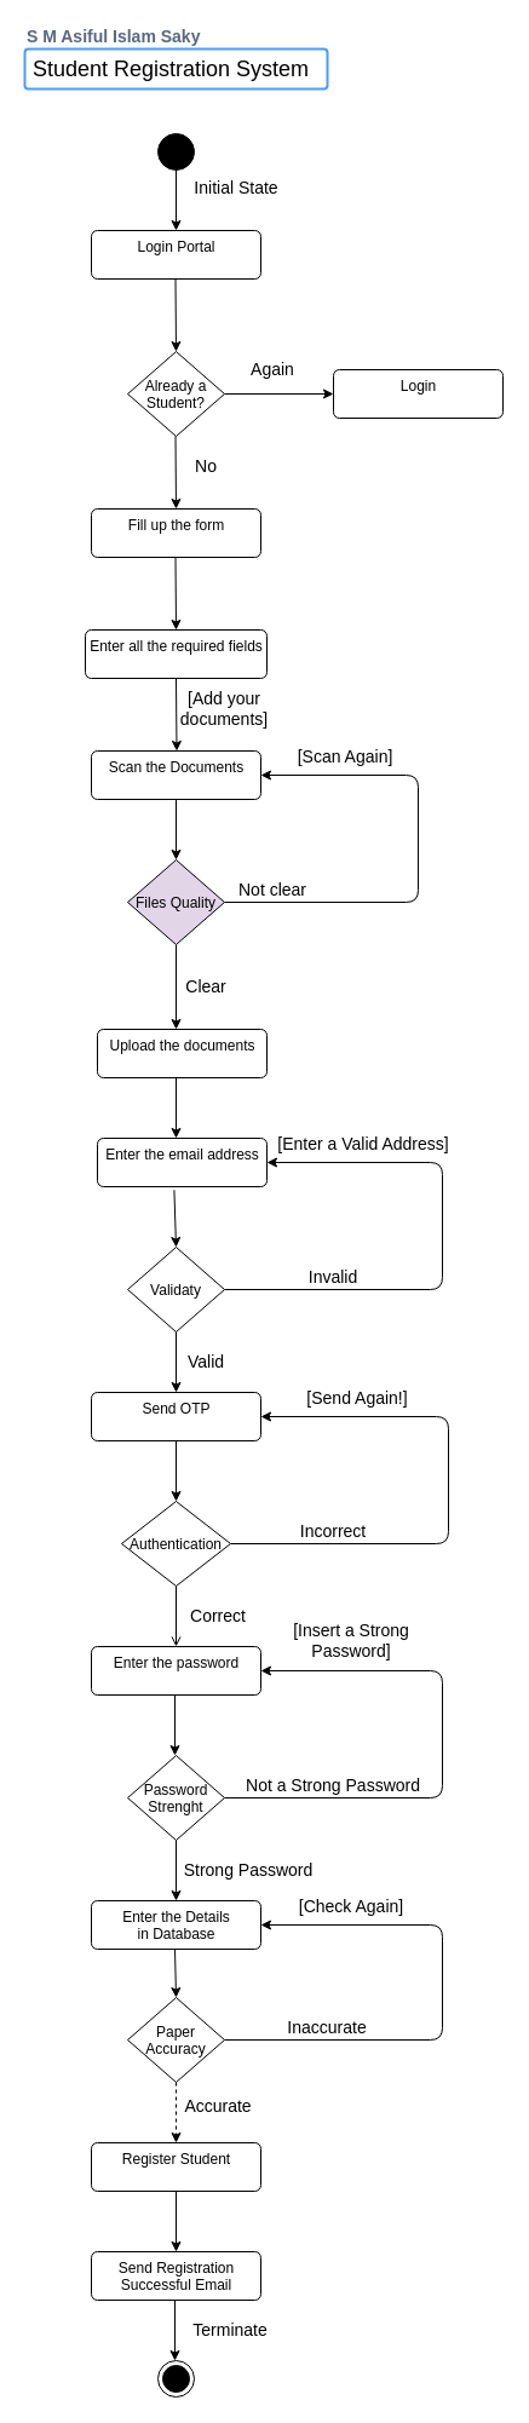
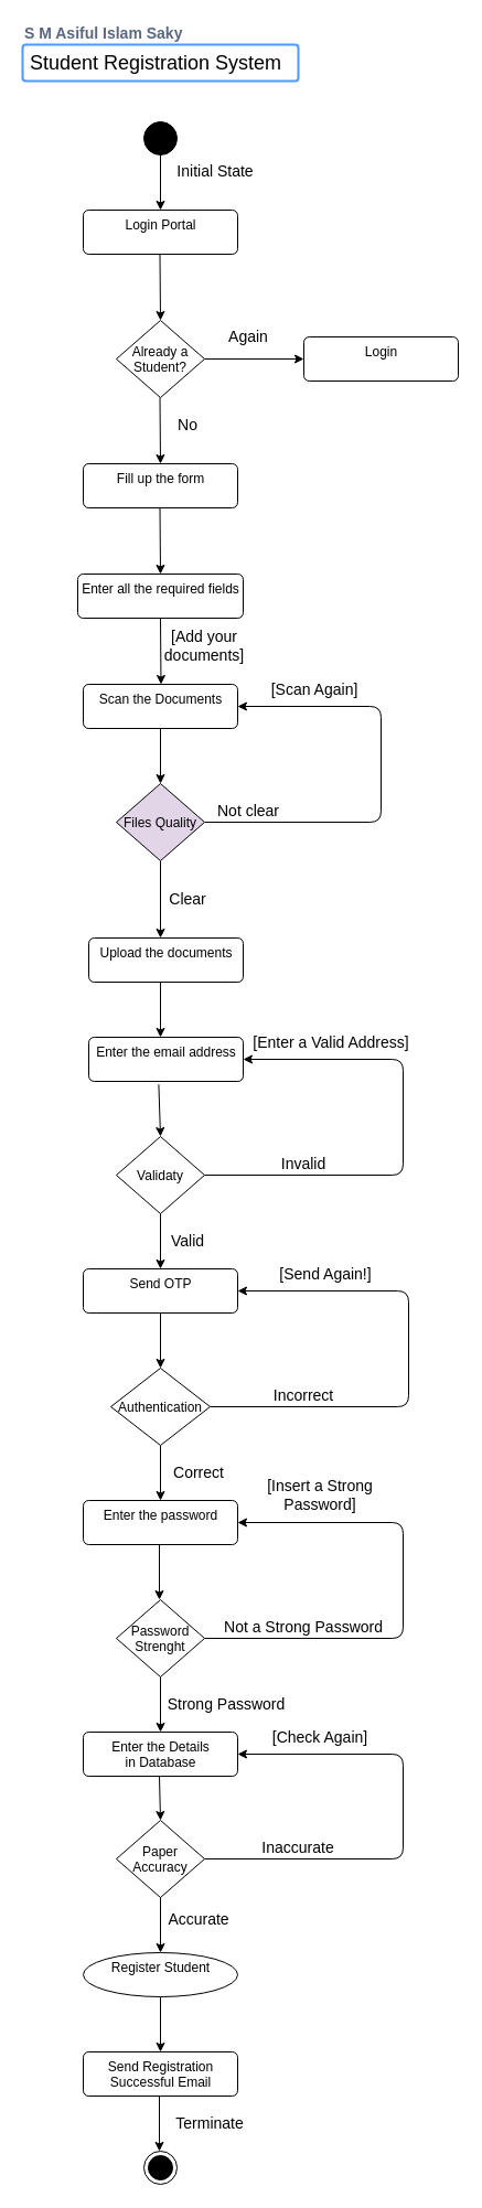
  <mxCell id="0" />
  <mxCell id="1" parent="0" />
  <mxCell id="2" value="Already a &#10;Student?" style="rhombus;" parent="1" vertex="1"><mxGeometry x="105" y="290" width="80" height="70" as="geometry" /></mxCell>
  <mxCell id="3" value="Scan the Documents" style="html=1;align=center;verticalAlign=top;rounded=1;absoluteArcSize=1;arcSize=10;dashed=0;" parent="1" vertex="1"><mxGeometry x="75" y="620" width="140" height="40" as="geometry" /></mxCell>
  <mxCell id="4" value="Enter the Details &lt;br&gt;in Database" style="html=1;align=center;verticalAlign=top;rounded=1;absoluteArcSize=1;arcSize=10;dashed=0;" parent="1" vertex="1"><mxGeometry x="75" y="1570" width="140" height="40" as="geometry" /></mxCell>
  <mxCell id="5" value="Login" style="html=1;align=center;verticalAlign=top;rounded=1;absoluteArcSize=1;arcSize=10;dashed=0;" parent="1" vertex="1"><mxGeometry x="275" y="305" width="140" height="40" as="geometry" /></mxCell>
  <mxCell id="6" value="Upload the documents" style="html=1;align=center;verticalAlign=top;rounded=1;absoluteArcSize=1;arcSize=10;dashed=0;" parent="1" vertex="1"><mxGeometry x="80" y="850" width="140" height="40" as="geometry" /></mxCell>
  <mxCell id="7" value="Enter the email address" style="html=1;align=center;verticalAlign=top;rounded=1;absoluteArcSize=1;arcSize=10;dashed=0;" parent="1" vertex="1"><mxGeometry x="80" y="940" width="140" height="40" as="geometry" /></mxCell>
  <mxCell id="8" value="Fill up the form" style="html=1;align=center;verticalAlign=top;rounded=1;absoluteArcSize=1;arcSize=10;dashed=0;" parent="1" vertex="1"><mxGeometry x="75" y="420" width="140" height="40" as="geometry" /></mxCell>
  <mxCell id="9" value="Enter all the required fields" style="html=1;align=center;verticalAlign=top;rounded=1;absoluteArcSize=1;arcSize=10;dashed=0;" parent="1" vertex="1"><mxGeometry x="70" y="520" width="150" height="40" as="geometry" /></mxCell>
  <mxCell id="10" value="Login Portal" style="html=1;align=center;verticalAlign=top;rounded=1;absoluteArcSize=1;arcSize=10;dashed=0;" parent="1" vertex="1"><mxGeometry x="75" y="190" width="140" height="40" as="geometry" /></mxCell>
  <mxCell id="11" value="" style="ellipse;fillColor=strokeColor;" parent="1" vertex="1"><mxGeometry x="130" y="110" width="30" height="30" as="geometry" /></mxCell>
  <mxCell id="12" value="" style="ellipse;html=1;shape=endState;fillColor=strokeColor;" parent="1" vertex="1"><mxGeometry x="130" y="1950" width="30" height="30" as="geometry" /></mxCell>
  <mxCell id="13" value="" style="endArrow=classic;html=1;entryX=0.5;entryY=0;entryDx=0;entryDy=0;" parent="1" edge="1" target="10"><mxGeometry width="50" height="50" relative="1" as="geometry"><mxPoint x="145" y="130" as="sourcePoint" /><mxPoint x="155" y="190" as="targetPoint" /></mxGeometry></mxCell>
  <mxCell id="14" value="" style="endArrow=classic;html=1;exitX=0.5;exitY=1;exitDx=0;exitDy=0;entryX=0.5;entryY=0;entryDx=0;entryDy=0;" parent="1" edge="1" target="19" source="3"><mxGeometry width="50" height="50" relative="1" as="geometry"><mxPoint x="375" y="740" as="sourcePoint" /><mxPoint x="425" y="690" as="targetPoint" /></mxGeometry></mxCell>
  <mxCell id="15" value="" style="endArrow=classic;html=1;exitX=1;exitY=0.5;exitDx=0;exitDy=0;" parent="1" edge="1" source="19"><mxGeometry width="50" height="50" relative="1" as="geometry"><mxPoint x="185" y="750" as="sourcePoint" /><mxPoint x="215" y="640" as="targetPoint" /><Array as="points"><mxPoint x="345" y="745" /><mxPoint x="345" y="640" /></Array></mxGeometry></mxCell>
- <mxCell id="16" value="" style="endArrow=open;html=1;entryX=0.5;entryY=0;entryDx=0;entryDy=0;exitX=0.5;exitY=1;exitDx=0;exitDy=0;" parent="1" edge="1" target="44" source="43"><mxGeometry width="50" height="50" relative="1" as="geometry"><mxPoint x="35" y="1320" as="sourcePoint" /><mxPoint x="85" y="1270" as="targetPoint" /></mxGeometry></mxCell>
+ <mxCell id="16" value="" style="endArrow=classic;html=1;entryX=0.5;entryY=0;entryDx=0;entryDy=0;exitX=0.5;exitY=1;exitDx=0;exitDy=0;" parent="1" edge="1" target="44" source="43"><mxGeometry width="50" height="50" relative="1" as="geometry"><mxPoint x="35" y="1320" as="sourcePoint" /><mxPoint x="85" y="1270" as="targetPoint" /></mxGeometry></mxCell>
  <mxCell id="17" value="" style="endArrow=classic;html=1;" parent="1" edge="1"><mxGeometry width="50" height="50" relative="1" as="geometry"><mxPoint x="145" y="890" as="sourcePoint" /><mxPoint x="145" y="940" as="targetPoint" /></mxGeometry></mxCell>
  <mxCell id="18" value="" style="endArrow=classic;html=1;exitX=0.5;exitY=1;exitDx=0;exitDy=0;" parent="1" edge="1" source="19"><mxGeometry width="50" height="50" relative="1" as="geometry"><mxPoint x="85" y="860" as="sourcePoint" /><mxPoint x="145" y="850" as="targetPoint" /></mxGeometry></mxCell>
  <mxCell id="19" value="Files Quality" style="rhombus;fillColor=#e1d5e7;" vertex="1" parent="1"><mxGeometry x="105" y="710" width="80" height="70" as="geometry" /></mxCell>
  <mxCell id="20" style="edgeStyle=none;html=1;exitX=0.5;exitY=1;exitDx=0;exitDy=0;fontSize=14;" edge="1" parent="1" source="21"><mxGeometry relative="1" as="geometry"><mxPoint x="145" y="1860" as="targetPoint" /></mxGeometry></mxCell>
- <mxCell id="21" value="Register Student" style="html=1;align=center;verticalAlign=top;rounded=1;absoluteArcSize=1;arcSize=10;dashed=0;" vertex="1" parent="1"><mxGeometry x="75" y="1770" width="140" height="40" as="geometry" /></mxCell>
+ <mxCell id="21" value="Register Student" style="ellipse;html=1;align=center;verticalAlign=top;absoluteArcSize=1;arcSize=10;dashed=0;" vertex="1" parent="1"><mxGeometry x="75" y="1770" width="140" height="40" as="geometry" /></mxCell>
  <mxCell id="22" value="Send Registration&lt;br&gt;Successful Email" style="html=1;align=center;verticalAlign=top;rounded=1;absoluteArcSize=1;arcSize=10;dashed=0;" vertex="1" parent="1"><mxGeometry x="75" y="1860" width="140" height="40" as="geometry" /></mxCell>
  <mxCell id="23" value="&lt;font style=&quot;font-size: 14px;&quot;&gt;S M Asiful Islam Saky&lt;/font&gt;" style="fillColor=none;strokeColor=none;html=1;fontSize=11;fontStyle=0;align=left;fontColor=#596780;fontStyle=1;fontSize=11" vertex="1" parent="1"><mxGeometry x="20" y="20" width="240" height="20" as="geometry" /></mxCell>
  <mxCell id="24" value="&lt;font style=&quot;font-size: 18px;&quot;&gt;Student Registration System&lt;/font&gt;" style="rounded=1;arcSize=9;align=left;spacingLeft=5;strokeColor=#4C9AFF;html=1;strokeWidth=2;fontSize=12" vertex="1" parent="1"><mxGeometry x="20" y="40" width="250" height="33" as="geometry" /></mxCell>
  <mxCell id="25" value="Initial State" style="text;html=1;strokeColor=none;fillColor=none;align=center;verticalAlign=middle;whiteSpace=wrap;rounded=0;fontSize=14;" vertex="1" parent="1"><mxGeometry x="145" y="140" width="100" height="30" as="geometry" /></mxCell>
  <mxCell id="26" value="[Scan Again]" style="text;html=1;strokeColor=none;fillColor=none;align=center;verticalAlign=middle;whiteSpace=wrap;rounded=0;fontSize=14;" vertex="1" parent="1"><mxGeometry x="235" y="610" width="100" height="30" as="geometry" /></mxCell>
  <mxCell id="27" value="" style="endArrow=classic;html=1;" edge="1" parent="1"><mxGeometry width="50" height="50" relative="1" as="geometry"><mxPoint x="144.5" y="230" as="sourcePoint" /><mxPoint x="145" y="290" as="targetPoint" /></mxGeometry></mxCell>
  <mxCell id="28" value="" style="endArrow=classic;html=1;" edge="1" parent="1"><mxGeometry width="50" height="50" relative="1" as="geometry"><mxPoint x="144.5" y="360" as="sourcePoint" /><mxPoint x="145" y="420" as="targetPoint" /></mxGeometry></mxCell>
  <mxCell id="29" value="Correct" style="text;html=1;strokeColor=none;fillColor=none;align=center;verticalAlign=middle;whiteSpace=wrap;rounded=0;fontSize=14;" vertex="1" parent="1"><mxGeometry x="130" y="1320" width="100" height="30" as="geometry" /></mxCell>
  <mxCell id="30" value="Again" style="text;html=1;strokeColor=none;fillColor=none;align=center;verticalAlign=middle;whiteSpace=wrap;rounded=0;fontSize=14;" vertex="1" parent="1"><mxGeometry x="175" y="290" width="100" height="30" as="geometry" /></mxCell>
  <mxCell id="31" value="No" style="text;html=1;strokeColor=none;fillColor=none;align=center;verticalAlign=middle;whiteSpace=wrap;rounded=0;fontSize=14;" vertex="1" parent="1"><mxGeometry x="120" y="370" width="100" height="30" as="geometry" /></mxCell>
  <mxCell id="32" value="" style="endArrow=classic;html=1;exitX=1;exitY=0.5;exitDx=0;exitDy=0;" edge="1" parent="1" source="2"><mxGeometry width="50" height="50" relative="1" as="geometry"><mxPoint x="215" y="330" as="sourcePoint" /><mxPoint x="275" y="325" as="targetPoint" /></mxGeometry></mxCell>
  <mxCell id="33" value="" style="endArrow=classic;html=1;" edge="1" parent="1"><mxGeometry width="50" height="50" relative="1" as="geometry"><mxPoint x="144.5" y="460" as="sourcePoint" /><mxPoint x="145" y="520" as="targetPoint" /></mxGeometry></mxCell>
  <mxCell id="34" value="" style="endArrow=classic;html=1;" edge="1" parent="1"><mxGeometry width="50" height="50" relative="1" as="geometry"><mxPoint x="145" y="560" as="sourcePoint" /><mxPoint x="145.5" y="620" as="targetPoint" /></mxGeometry></mxCell>
  <mxCell id="35" value="[Send Again!]" style="text;html=1;strokeColor=none;fillColor=none;align=center;verticalAlign=middle;whiteSpace=wrap;rounded=0;fontSize=14;" vertex="1" parent="1"><mxGeometry x="245" y="1140" width="100" height="30" as="geometry" /></mxCell>
  <mxCell id="36" value="Clear" style="text;html=1;strokeColor=none;fillColor=none;align=center;verticalAlign=middle;whiteSpace=wrap;rounded=0;fontSize=14;" vertex="1" parent="1"><mxGeometry x="120" y="800" width="100" height="30" as="geometry" /></mxCell>
  <mxCell id="37" value="Not clear" style="text;html=1;strokeColor=none;fillColor=none;align=center;verticalAlign=middle;whiteSpace=wrap;rounded=0;fontSize=14;" vertex="1" parent="1"><mxGeometry x="175" y="720" width="100" height="30" as="geometry" /></mxCell>
  <mxCell id="38" value="Validaty" style="rhombus;" vertex="1" parent="1"><mxGeometry x="105" y="1030" width="80" height="70" as="geometry" /></mxCell>
  <mxCell id="39" value="Send OTP" style="html=1;align=center;verticalAlign=top;rounded=1;absoluteArcSize=1;arcSize=10;dashed=0;" vertex="1" parent="1"><mxGeometry x="75" y="1150" width="140" height="40" as="geometry" /></mxCell>
  <mxCell id="40" value="" style="endArrow=classic;html=1;entryX=0.5;entryY=0;entryDx=0;entryDy=0;exitX=0.5;exitY=1;exitDx=0;exitDy=0;" edge="1" parent="1" source="39" target="43"><mxGeometry width="50" height="50" relative="1" as="geometry"><mxPoint x="35" y="1260" as="sourcePoint" /><mxPoint x="85" y="1210" as="targetPoint" /></mxGeometry></mxCell>
  <mxCell id="41" value="" style="endArrow=classic;html=1;entryX=0.5;entryY=0;entryDx=0;entryDy=0;exitX=0.5;exitY=1;exitDx=0;exitDy=0;" edge="1" parent="1" source="38" target="39"><mxGeometry width="50" height="50" relative="1" as="geometry"><mxPoint x="20" y="1120" as="sourcePoint" /><mxPoint x="70" y="1070" as="targetPoint" /></mxGeometry></mxCell>
  <mxCell id="42" value="" style="endArrow=classic;html=1;entryX=0.5;entryY=0;entryDx=0;entryDy=0;exitX=0.453;exitY=1.07;exitDx=0;exitDy=0;exitPerimeter=0;" edge="1" parent="1" source="7" target="38"><mxGeometry width="50" height="50" relative="1" as="geometry"><mxPoint x="145" y="990" as="sourcePoint" /><mxPoint x="155" y="1130" as="targetPoint" /></mxGeometry></mxCell>
  <mxCell id="43" value="Authentication" style="rhombus;" vertex="1" parent="1"><mxGeometry x="100" y="1240" width="90" height="70" as="geometry" /></mxCell>
  <mxCell id="44" value="Enter the password" style="html=1;align=center;verticalAlign=top;rounded=1;absoluteArcSize=1;arcSize=10;dashed=0;" vertex="1" parent="1"><mxGeometry x="75" y="1360" width="140" height="40" as="geometry" /></mxCell>
  <mxCell id="45" value="Password&#10;Strenght" style="rhombus;" vertex="1" parent="1"><mxGeometry x="105" y="1450" width="80" height="70" as="geometry" /></mxCell>
  <mxCell id="46" value="" style="endArrow=classic;html=1;entryX=0.5;entryY=0;entryDx=0;entryDy=0;exitX=0.5;exitY=1;exitDx=0;exitDy=0;" edge="1" parent="1"><mxGeometry width="50" height="50" relative="1" as="geometry"><mxPoint x="144" y="1400" as="sourcePoint" /><mxPoint x="144" y="1450" as="targetPoint" /></mxGeometry></mxCell>
  <mxCell id="47" value="" style="endArrow=classic;html=1;entryX=0.5;entryY=0;entryDx=0;entryDy=0;exitX=0.5;exitY=1;exitDx=0;exitDy=0;" edge="1" parent="1"><mxGeometry width="50" height="50" relative="1" as="geometry"><mxPoint x="145" y="1520" as="sourcePoint" /><mxPoint x="145" y="1570" as="targetPoint" /></mxGeometry></mxCell>
  <mxCell id="48" value="Paper&#10;Accuracy" style="rhombus;" vertex="1" parent="1"><mxGeometry x="105" y="1650" width="80" height="70" as="geometry" /></mxCell>
  <mxCell id="49" value="" style="endArrow=classic;html=1;exitX=0.5;exitY=1;exitDx=0;exitDy=0;" edge="1" parent="1"><mxGeometry width="50" height="50" relative="1" as="geometry"><mxPoint x="144" y="1610" as="sourcePoint" /><mxPoint x="145" y="1650" as="targetPoint" /></mxGeometry></mxCell>
- <mxCell id="50" value="" style="endArrow=classic;html=1;exitX=0.5;exitY=1;exitDx=0;exitDy=0;dashed=1;" edge="1" parent="1" source="48" target="21"><mxGeometry width="50" height="50" relative="1" as="geometry"><mxPoint x="154" y="1620" as="sourcePoint" /><mxPoint x="75" y="1740" as="targetPoint" /></mxGeometry></mxCell>
+ <mxCell id="50" value="" style="endArrow=classic;html=1;exitX=0.5;exitY=1;exitDx=0;exitDy=0;" edge="1" parent="1" source="48" target="21"><mxGeometry width="50" height="50" relative="1" as="geometry"><mxPoint x="154" y="1620" as="sourcePoint" /><mxPoint x="75" y="1740" as="targetPoint" /></mxGeometry></mxCell>
  <mxCell id="51" style="edgeStyle=none;html=1;exitX=0.5;exitY=1;exitDx=0;exitDy=0;fontSize=14;" edge="1" parent="1"><mxGeometry relative="1" as="geometry"><mxPoint x="144" y="1950" as="targetPoint" /><mxPoint x="144" y="1900" as="sourcePoint" /></mxGeometry></mxCell>
  <mxCell id="52" value="" style="endArrow=classic;html=1;exitX=1;exitY=0.5;exitDx=0;exitDy=0;entryX=1;entryY=0.5;entryDx=0;entryDy=0;" edge="1" parent="1" target="7"><mxGeometry width="50" height="50" relative="1" as="geometry"><mxPoint x="185" y="1065" as="sourcePoint" /><mxPoint x="215" y="960" as="targetPoint" /><Array as="points"><mxPoint x="365" y="1065" /><mxPoint x="365" y="960" /></Array></mxGeometry></mxCell>
  <mxCell id="53" value="Invalid" style="text;html=1;strokeColor=none;fillColor=none;align=center;verticalAlign=middle;whiteSpace=wrap;rounded=0;fontSize=14;" vertex="1" parent="1"><mxGeometry x="225" y="1040" width="100" height="30" as="geometry" /></mxCell>
  <mxCell id="54" value="[Enter a Valid Address]" style="text;html=1;strokeColor=none;fillColor=none;align=center;verticalAlign=middle;whiteSpace=wrap;rounded=0;fontSize=14;" vertex="1" parent="1"><mxGeometry x="225" y="930" width="150" height="30" as="geometry" /></mxCell>
  <mxCell id="55" value="Valid" style="text;html=1;strokeColor=none;fillColor=none;align=center;verticalAlign=middle;whiteSpace=wrap;rounded=0;fontSize=14;" vertex="1" parent="1"><mxGeometry x="120" y="1110" width="100" height="30" as="geometry" /></mxCell>
  <mxCell id="56" value="" style="endArrow=classic;html=1;exitX=1;exitY=0.5;exitDx=0;exitDy=0;entryX=1;entryY=0.5;entryDx=0;entryDy=0;" edge="1" parent="1" target="39"><mxGeometry width="50" height="50" relative="1" as="geometry"><mxPoint x="190" y="1275" as="sourcePoint" /><mxPoint x="225" y="1170" as="targetPoint" /><Array as="points"><mxPoint x="370" y="1275" /><mxPoint x="370" y="1170" /></Array></mxGeometry></mxCell>
  <mxCell id="57" value="Incorrect" style="text;html=1;strokeColor=none;fillColor=none;align=center;verticalAlign=middle;whiteSpace=wrap;rounded=0;fontSize=14;" vertex="1" parent="1"><mxGeometry x="225" y="1250" width="100" height="30" as="geometry" /></mxCell>
  <mxCell id="58" value="" style="endArrow=classic;html=1;exitX=1;exitY=0.5;exitDx=0;exitDy=0;" edge="1" parent="1"><mxGeometry width="50" height="50" relative="1" as="geometry"><mxPoint x="185" y="1485" as="sourcePoint" /><mxPoint x="215" y="1380" as="targetPoint" /><Array as="points"><mxPoint x="365" y="1485" /><mxPoint x="365" y="1380" /></Array></mxGeometry></mxCell>
  <mxCell id="59" value="Not a Strong Password" style="text;html=1;strokeColor=none;fillColor=none;align=center;verticalAlign=middle;whiteSpace=wrap;rounded=0;fontSize=14;" vertex="1" parent="1"><mxGeometry x="200" y="1460" width="150" height="30" as="geometry" /></mxCell>
  <mxCell id="60" value="Strong Password" style="text;html=1;strokeColor=none;fillColor=none;align=center;verticalAlign=middle;whiteSpace=wrap;rounded=0;fontSize=14;" vertex="1" parent="1"><mxGeometry x="130" y="1530" width="150" height="30" as="geometry" /></mxCell>
  <mxCell id="61" value="[Insert a Strong Password]" style="text;html=1;strokeColor=none;fillColor=none;align=center;verticalAlign=middle;whiteSpace=wrap;rounded=0;fontSize=14;" vertex="1" parent="1"><mxGeometry x="215" y="1340" width="150" height="30" as="geometry" /></mxCell>
  <mxCell id="62" value="" style="endArrow=classic;html=1;exitX=1;exitY=0.5;exitDx=0;exitDy=0;entryX=1;entryY=0.5;entryDx=0;entryDy=0;" edge="1" parent="1" target="4"><mxGeometry width="50" height="50" relative="1" as="geometry"><mxPoint x="185" y="1685" as="sourcePoint" /><mxPoint x="215" y="1580" as="targetPoint" /><Array as="points"><mxPoint x="365" y="1685" /><mxPoint x="365" y="1590" /></Array></mxGeometry></mxCell>
  <mxCell id="63" value="Terminate" style="text;html=1;strokeColor=none;fillColor=none;align=center;verticalAlign=middle;whiteSpace=wrap;rounded=0;fontSize=14;" vertex="1" parent="1"><mxGeometry x="115" y="1910" width="150" height="30" as="geometry" /></mxCell>
  <mxCell id="64" value="Accurate" style="text;html=1;strokeColor=none;fillColor=none;align=center;verticalAlign=middle;whiteSpace=wrap;rounded=0;fontSize=14;" vertex="1" parent="1"><mxGeometry x="105" y="1725" width="150" height="30" as="geometry" /></mxCell>
  <mxCell id="65" value="Inaccurate" style="text;html=1;strokeColor=none;fillColor=none;align=center;verticalAlign=middle;whiteSpace=wrap;rounded=0;fontSize=14;" vertex="1" parent="1"><mxGeometry x="195" y="1660" width="150" height="30" as="geometry" /></mxCell>
  <mxCell id="66" value="[Check Again]" style="text;html=1;strokeColor=none;fillColor=none;align=center;verticalAlign=middle;whiteSpace=wrap;rounded=0;fontSize=14;" vertex="1" parent="1"><mxGeometry x="215" y="1560" width="150" height="30" as="geometry" /></mxCell>
  <mxCell id="67" value="[Add your documents]" style="text;html=1;strokeColor=none;fillColor=none;align=center;verticalAlign=middle;whiteSpace=wrap;rounded=0;fontSize=14;" vertex="1" parent="1"><mxGeometry x="135" y="570" width="100" height="30" as="geometry" /></mxCell>
